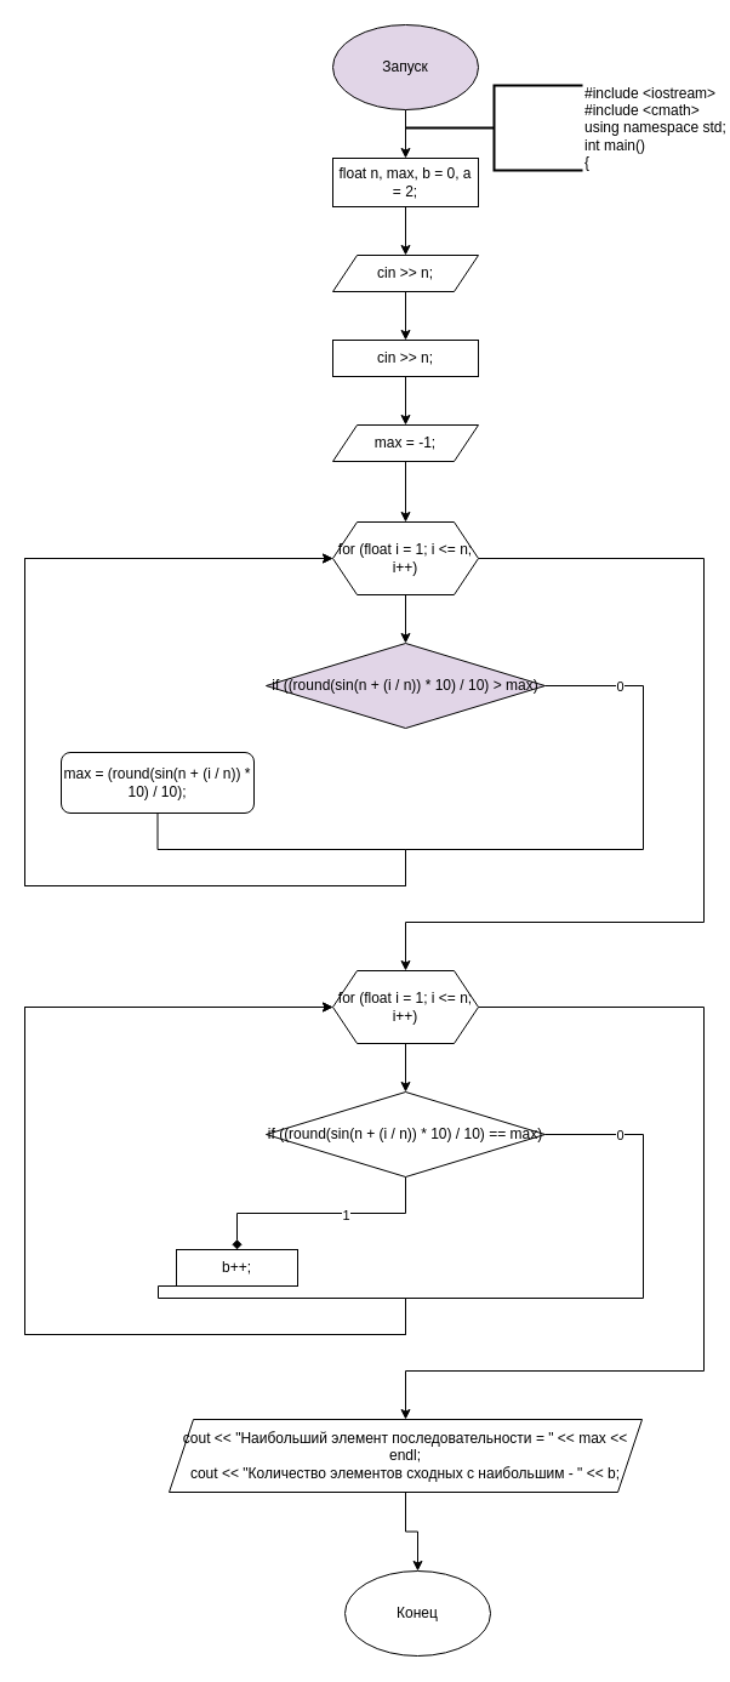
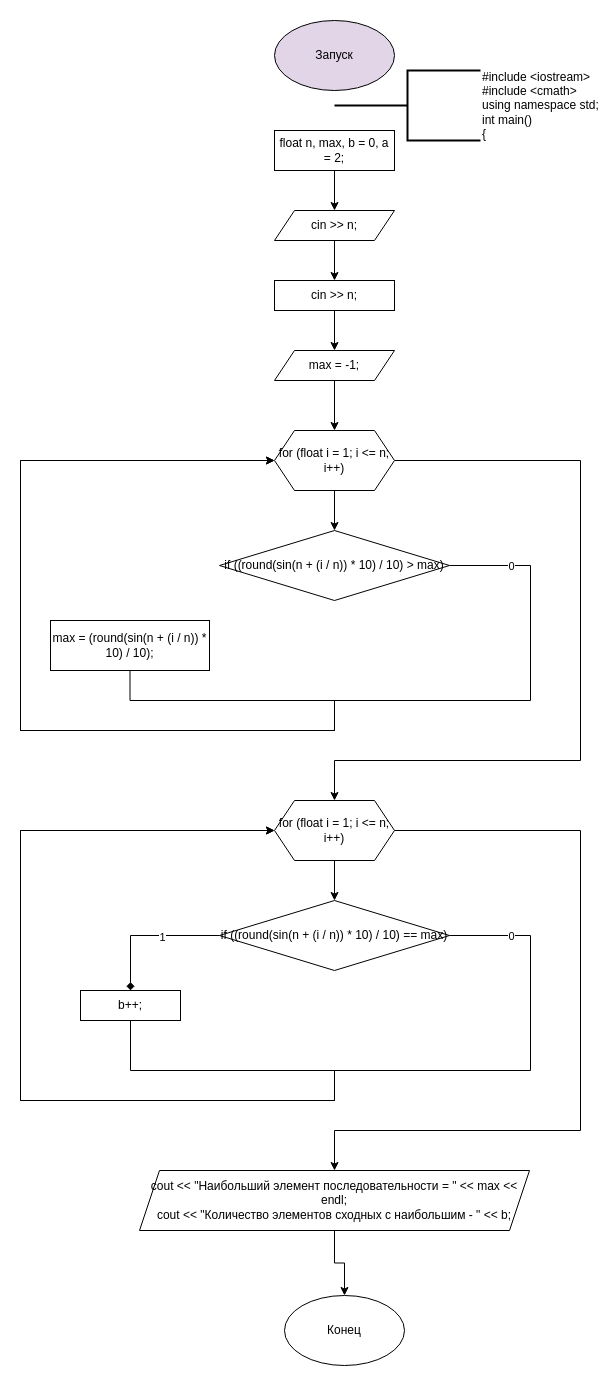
  <mxCell id="0" />
  <mxCell id="1" parent="0" />
- <mxCell id="2" style="edgeStyle=orthogonalEdgeStyle;rounded=0;orthogonalLoop=1;jettySize=auto;html=1;" edge="1" parent="1" source="3" target="5"><mxGeometry relative="1" as="geometry"><mxPoint x="334" y="150" as="targetPoint" /></mxGeometry></mxCell>
  <mxCell id="3" value="Запуск" style="ellipse;whiteSpace=wrap;html=1;fillColor=#e1d5e7;" vertex="1" parent="1"><mxGeometry x="274" y="20" width="120" height="70" as="geometry" /></mxCell>
  <mxCell id="4" value="" style="edgeStyle=orthogonalEdgeStyle;rounded=0;orthogonalLoop=1;jettySize=auto;html=1;" edge="1" parent="1" source="5" target="7"><mxGeometry relative="1" as="geometry" /></mxCell>
  <mxCell id="5" value="float n, max, b = 0, a = 2;" style="rounded=0;whiteSpace=wrap;html=1;" vertex="1" parent="1"><mxGeometry x="274" y="130" width="120" height="40" as="geometry" /></mxCell>
  <mxCell id="6" value="" style="edgeStyle=orthogonalEdgeStyle;rounded=0;orthogonalLoop=1;jettySize=auto;html=1;" edge="1" parent="1" source="7" target="19"><mxGeometry relative="1" as="geometry"><mxPoint x="334" y="280" as="targetPoint" /></mxGeometry></mxCell>
  <mxCell id="7" value="cin &gt;&gt; n;" style="shape=parallelogram;perimeter=parallelogramPerimeter;whiteSpace=wrap;html=1;fixedSize=1;rounded=0;" vertex="1" parent="1"><mxGeometry x="274" y="210" width="120" height="30" as="geometry" /></mxCell>
  <mxCell id="8" value="Конец" style="ellipse;whiteSpace=wrap;html=1;" vertex="1" parent="1"><mxGeometry x="284" y="1295" width="120" height="70" as="geometry" /></mxCell>
  <mxCell id="9" value="&lt;div&gt;#include &amp;lt;iostream&amp;gt;&lt;/div&gt;&lt;div&gt;#include &amp;lt;cmath&amp;gt;&lt;/div&gt;&lt;div&gt;using namespace std;&lt;/div&gt;&lt;div&gt;int main()&lt;/div&gt;&lt;div&gt;{&lt;/div&gt;" style="strokeWidth=2;html=1;shape=mxgraph.flowchart.annotation_2;align=left;labelPosition=right;pointerEvents=1;" vertex="1" parent="1"><mxGeometry x="334" y="70" width="146" height="70" as="geometry" /></mxCell>
  <mxCell id="10" value="" style="edgeStyle=orthogonalEdgeStyle;rounded=0;orthogonalLoop=1;jettySize=auto;html=1;" edge="1" parent="1" source="12" target="15"><mxGeometry relative="1" as="geometry" /></mxCell>
  <mxCell id="11" style="edgeStyle=orthogonalEdgeStyle;rounded=0;orthogonalLoop=1;jettySize=auto;html=1;startArrow=none;exitX=1;exitY=0.5;exitDx=0;exitDy=0;" edge="1" parent="1" source="12"><mxGeometry relative="1" as="geometry"><mxPoint x="334" y="800" as="targetPoint" /><mxPoint x="710" y="430" as="sourcePoint" /><Array as="points"><mxPoint x="580" y="460" /><mxPoint x="580" y="760" /><mxPoint x="334" y="760" /></Array></mxGeometry></mxCell>
  <mxCell id="12" value="for (float i = 1; i &lt;= n; i++)" style="shape=hexagon;perimeter=hexagonPerimeter2;whiteSpace=wrap;html=1;fixedSize=1;" vertex="1" parent="1"><mxGeometry x="274" y="430" width="120" height="60" as="geometry" /></mxCell>
  <mxCell id="13" value="" style="edgeStyle=orthogonalEdgeStyle;rounded=0;orthogonalLoop=1;jettySize=auto;html=1;entryX=0;entryY=0.5;entryDx=0;entryDy=0;exitX=1;exitY=0.5;exitDx=0;exitDy=0;" edge="1" parent="1" source="15" target="12"><mxGeometry relative="1" as="geometry"><mxPoint x="334" y="730" as="targetPoint" /><Array as="points"><mxPoint x="530" y="565" /><mxPoint x="530" y="700" /><mxPoint x="334" y="700" /><mxPoint x="334" y="730" /><mxPoint x="20" y="730" /><mxPoint x="20" y="460" /></Array></mxGeometry></mxCell>
  <mxCell id="14" value="0" style="edgeLabel;html=1;align=center;verticalAlign=middle;resizable=0;points=[];" vertex="1" connectable="0" parent="13"><mxGeometry x="0.158" y="-2" relative="1" as="geometry"><mxPoint x="475" y="-163" as="offset" /></mxGeometry></mxCell>
- <mxCell id="15" value="if ((round(sin(n + (i / n)) * 10) / 10) &gt; max)" style="rhombus;whiteSpace=wrap;html=1;fillColor=#e1d5e7;" vertex="1" parent="1"><mxGeometry x="219" y="530" width="230" height="70" as="geometry" /></mxCell>
- <mxCell id="16" value="max = (round(sin(n + (i / n)) * 10) / 10);" style="whiteSpace=wrap;html=1;rounded=1;" vertex="1" parent="1"><mxGeometry x="50" y="620" width="159" height="50" as="geometry" /></mxCell>
+ <mxCell id="15" value="if ((round(sin(n + (i / n)) * 10) / 10) &gt; max)" style="rhombus;whiteSpace=wrap;html=1;" vertex="1" parent="1"><mxGeometry x="219" y="530" width="230" height="70" as="geometry" /></mxCell>
+ <mxCell id="16" value="max = (round(sin(n + (i / n)) * 10) / 10);" style="rounded=0;whiteSpace=wrap;html=1;" vertex="1" parent="1"><mxGeometry x="50" y="620" width="159" height="50" as="geometry" /></mxCell>
  <mxCell id="17" style="edgeStyle=orthogonalEdgeStyle;rounded=0;orthogonalLoop=1;jettySize=auto;html=1;exitX=0.5;exitY=1;exitDx=0;exitDy=0;entryX=0;entryY=0.5;entryDx=0;entryDy=0;" edge="1" parent="1" source="16" target="12"><mxGeometry relative="1" as="geometry"><mxPoint x="334" y="780" as="targetPoint" /><mxPoint x="165" y="710" as="sourcePoint" /><Array as="points"><mxPoint x="130" y="700" /><mxPoint x="334" y="700" /><mxPoint x="334" y="730" /><mxPoint x="20" y="730" /><mxPoint x="20" y="460" /></Array></mxGeometry></mxCell>
  <mxCell id="18" value="" style="edgeStyle=orthogonalEdgeStyle;rounded=0;orthogonalLoop=1;jettySize=auto;html=1;" edge="1" parent="1" source="19" target="23"><mxGeometry relative="1" as="geometry" /></mxCell>
  <mxCell id="19" value="cin &gt;&gt; n;" style="rounded=0;whiteSpace=wrap;html=1;" vertex="1" parent="1"><mxGeometry x="274" y="280" width="120" height="30" as="geometry" /></mxCell>
  <mxCell id="20" style="edgeStyle=orthogonalEdgeStyle;rounded=0;orthogonalLoop=1;jettySize=auto;html=1;entryX=0.5;entryY=0;entryDx=0;entryDy=0;" edge="1" parent="1" source="21" target="8"><mxGeometry relative="1" as="geometry" /></mxCell>
  <mxCell id="21" value="cout &lt;&lt; &quot;Наибольший элемент последовательности = &quot; &lt;&lt; max &lt;&lt; endl;&#10;&#09;cout &lt;&lt; &quot;Количество элементов сходных с наибольшим - &quot; &lt;&lt; b;" style="shape=parallelogram;perimeter=parallelogramPerimeter;whiteSpace=wrap;html=1;fixedSize=1;" vertex="1" parent="1"><mxGeometry x="139" y="1170" width="390" height="60" as="geometry" /></mxCell>
  <mxCell id="22" style="edgeStyle=orthogonalEdgeStyle;rounded=0;orthogonalLoop=1;jettySize=auto;html=1;entryX=0.5;entryY=0;entryDx=0;entryDy=0;" edge="1" parent="1" source="23" target="12"><mxGeometry relative="1" as="geometry" /></mxCell>
  <mxCell id="23" value="max = -1;" style="shape=parallelogram;perimeter=parallelogramPerimeter;whiteSpace=wrap;html=1;fixedSize=1;rounded=0;" vertex="1" parent="1"><mxGeometry x="274" y="350" width="120" height="30" as="geometry" /></mxCell>
  <mxCell id="24" value="" style="edgeStyle=orthogonalEdgeStyle;rounded=0;orthogonalLoop=1;jettySize=auto;html=1;" edge="1" parent="1" source="26" target="31"><mxGeometry relative="1" as="geometry" /></mxCell>
  <mxCell id="25" style="edgeStyle=orthogonalEdgeStyle;rounded=0;orthogonalLoop=1;jettySize=auto;html=1;startArrow=none;exitX=1;exitY=0.5;exitDx=0;exitDy=0;" edge="1" parent="1" source="26"><mxGeometry relative="1" as="geometry"><mxPoint x="334" y="1170" as="targetPoint" /><mxPoint x="710" y="800" as="sourcePoint" /><Array as="points"><mxPoint x="580" y="830" /><mxPoint x="580" y="1130" /><mxPoint x="334" y="1130" /></Array></mxGeometry></mxCell>
  <mxCell id="26" value="for (float i = 1; i &lt;= n; i++)" style="shape=hexagon;perimeter=hexagonPerimeter2;whiteSpace=wrap;html=1;fixedSize=1;" vertex="1" parent="1"><mxGeometry x="274" y="800" width="120" height="60" as="geometry" /></mxCell>
  <mxCell id="27" style="edgeStyle=orthogonalEdgeStyle;rounded=0;orthogonalLoop=1;jettySize=auto;html=1;endArrow=diamond;" edge="1" parent="1" source="31" target="32"><mxGeometry relative="1" as="geometry"><mxPoint x="180" y="980" as="targetPoint" /></mxGeometry></mxCell>
  <mxCell id="28" value="1" style="edgeLabel;html=1;align=center;verticalAlign=middle;resizable=0;points=[];" vertex="1" connectable="0" parent="27"><mxGeometry x="-0.192" y="1" relative="1" as="geometry"><mxPoint as="offset" /></mxGeometry></mxCell>
  <mxCell id="29" value="" style="edgeStyle=orthogonalEdgeStyle;rounded=0;orthogonalLoop=1;jettySize=auto;html=1;entryX=0;entryY=0.5;entryDx=0;entryDy=0;exitX=1;exitY=0.5;exitDx=0;exitDy=0;" edge="1" parent="1" source="31" target="26"><mxGeometry relative="1" as="geometry"><mxPoint x="334" y="1100" as="targetPoint" /><Array as="points"><mxPoint x="530" y="935" /><mxPoint x="530" y="1070" /><mxPoint x="334" y="1070" /><mxPoint x="334" y="1100" /><mxPoint x="20" y="1100" /><mxPoint x="20" y="830" /></Array></mxGeometry></mxCell>
  <mxCell id="30" value="0" style="edgeLabel;html=1;align=center;verticalAlign=middle;resizable=0;points=[];" vertex="1" connectable="0" parent="29"><mxGeometry x="0.158" y="-2" relative="1" as="geometry"><mxPoint x="475" y="-163" as="offset" /></mxGeometry></mxCell>
  <mxCell id="31" value="if ((round(sin(n + (i / n)) * 10) / 10) == max)" style="rhombus;whiteSpace=wrap;html=1;" vertex="1" parent="1"><mxGeometry x="219" y="900" width="230" height="70" as="geometry" /></mxCell>
- <mxCell id="32" value="b++;" style="rounded=0;whiteSpace=wrap;html=1;" vertex="1" parent="1"><mxGeometry x="145" y="1030" width="100" height="30" as="geometry" /></mxCell>
+ <mxCell id="32" value="b++;" style="rounded=0;whiteSpace=wrap;html=1;" vertex="1" parent="1"><mxGeometry x="80" y="990" width="100" height="30" as="geometry" /></mxCell>
  <mxCell id="33" style="edgeStyle=orthogonalEdgeStyle;rounded=0;orthogonalLoop=1;jettySize=auto;html=1;exitX=0.5;exitY=1;exitDx=0;exitDy=0;entryX=0;entryY=0.5;entryDx=0;entryDy=0;" edge="1" parent="1" source="32" target="26"><mxGeometry relative="1" as="geometry"><mxPoint x="334" y="1150" as="targetPoint" /><mxPoint x="165" y="1080" as="sourcePoint" /><Array as="points"><mxPoint x="130" y="1070" /><mxPoint x="334" y="1070" /><mxPoint x="334" y="1100" /><mxPoint x="20" y="1100" /><mxPoint x="20" y="830" /></Array></mxGeometry></mxCell>
